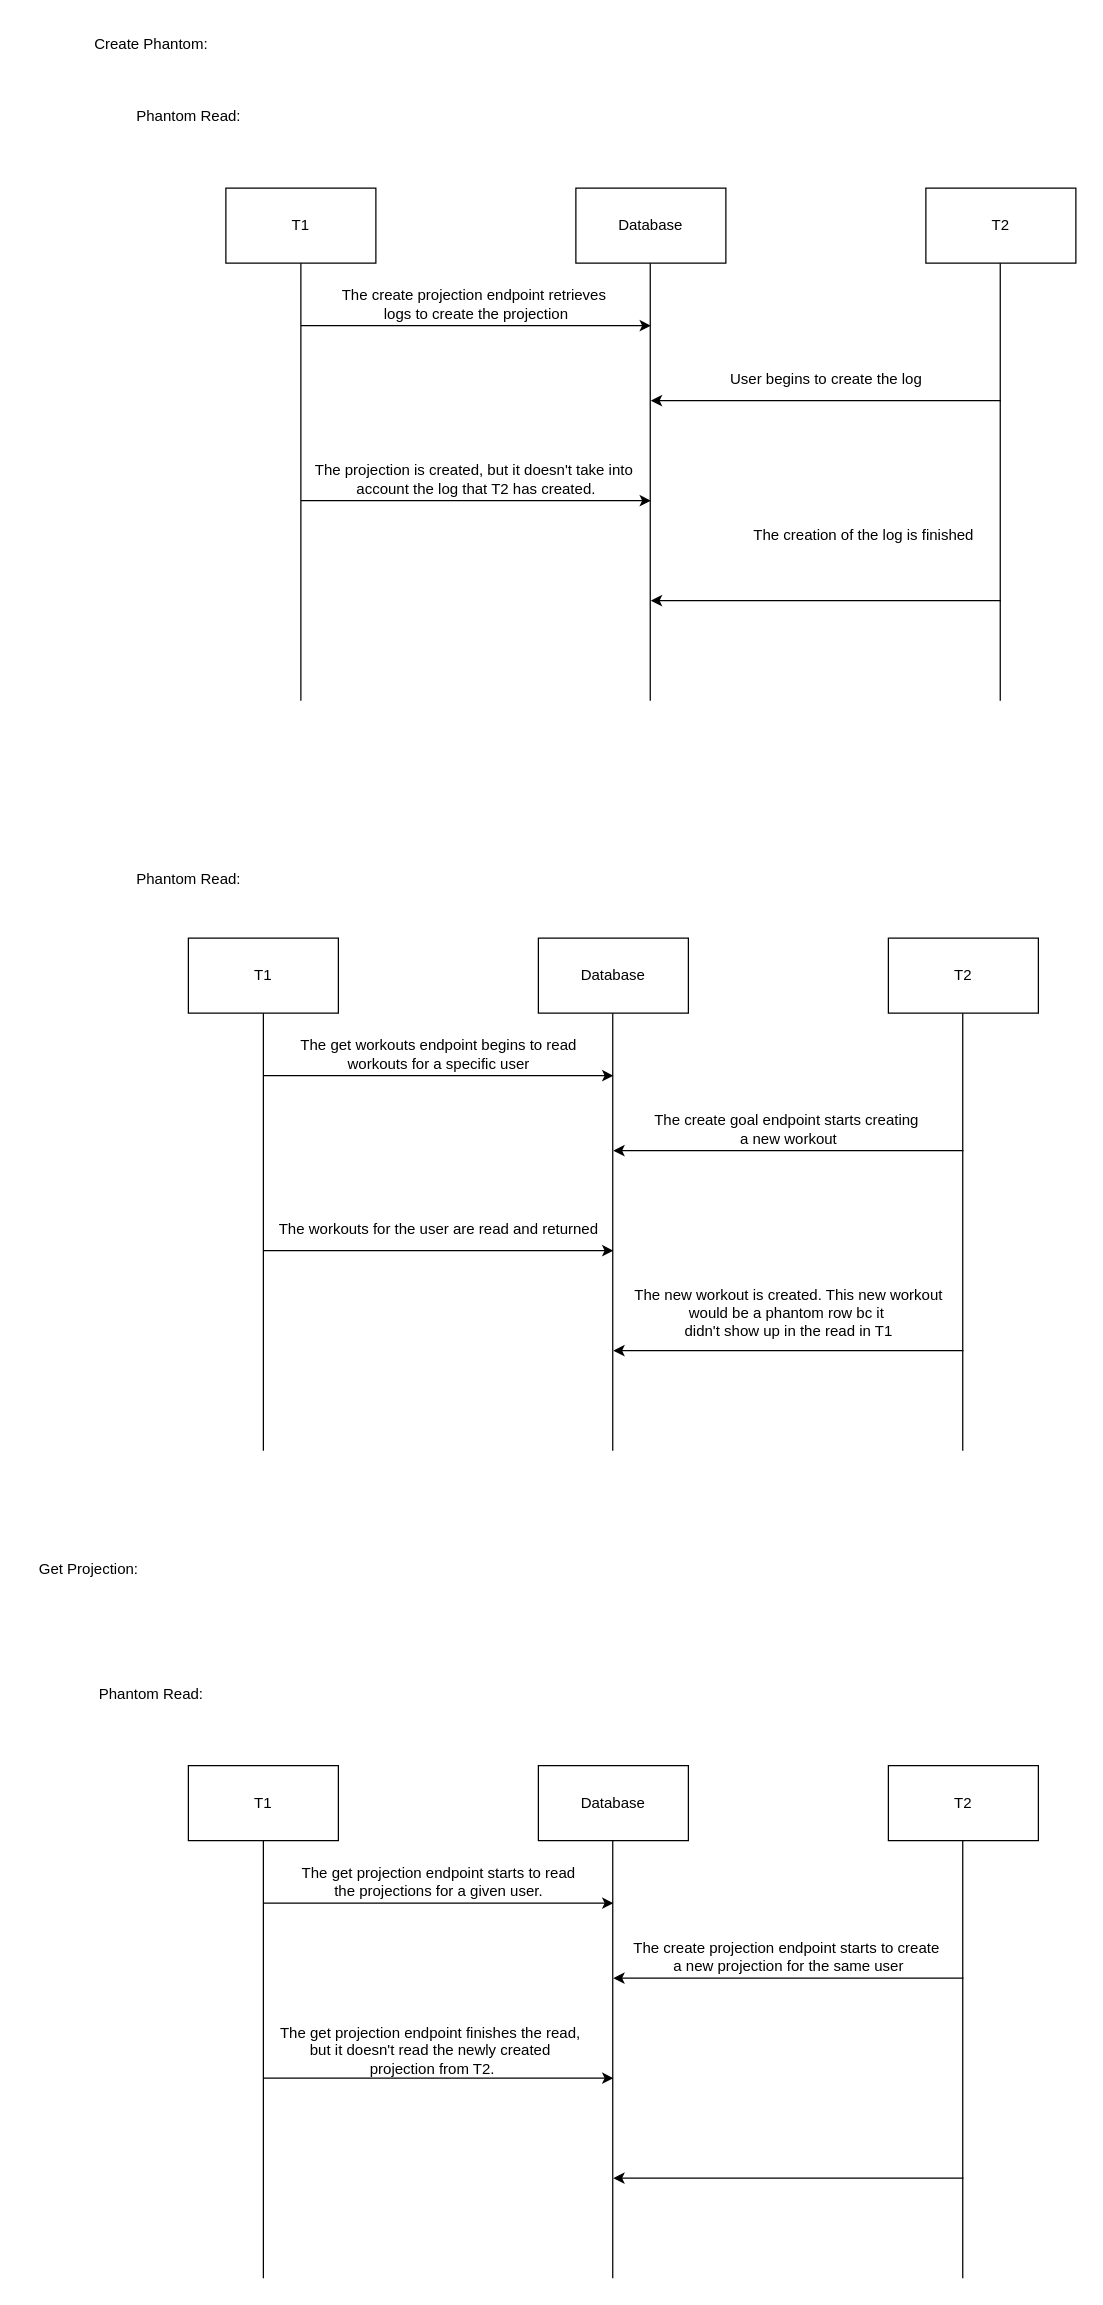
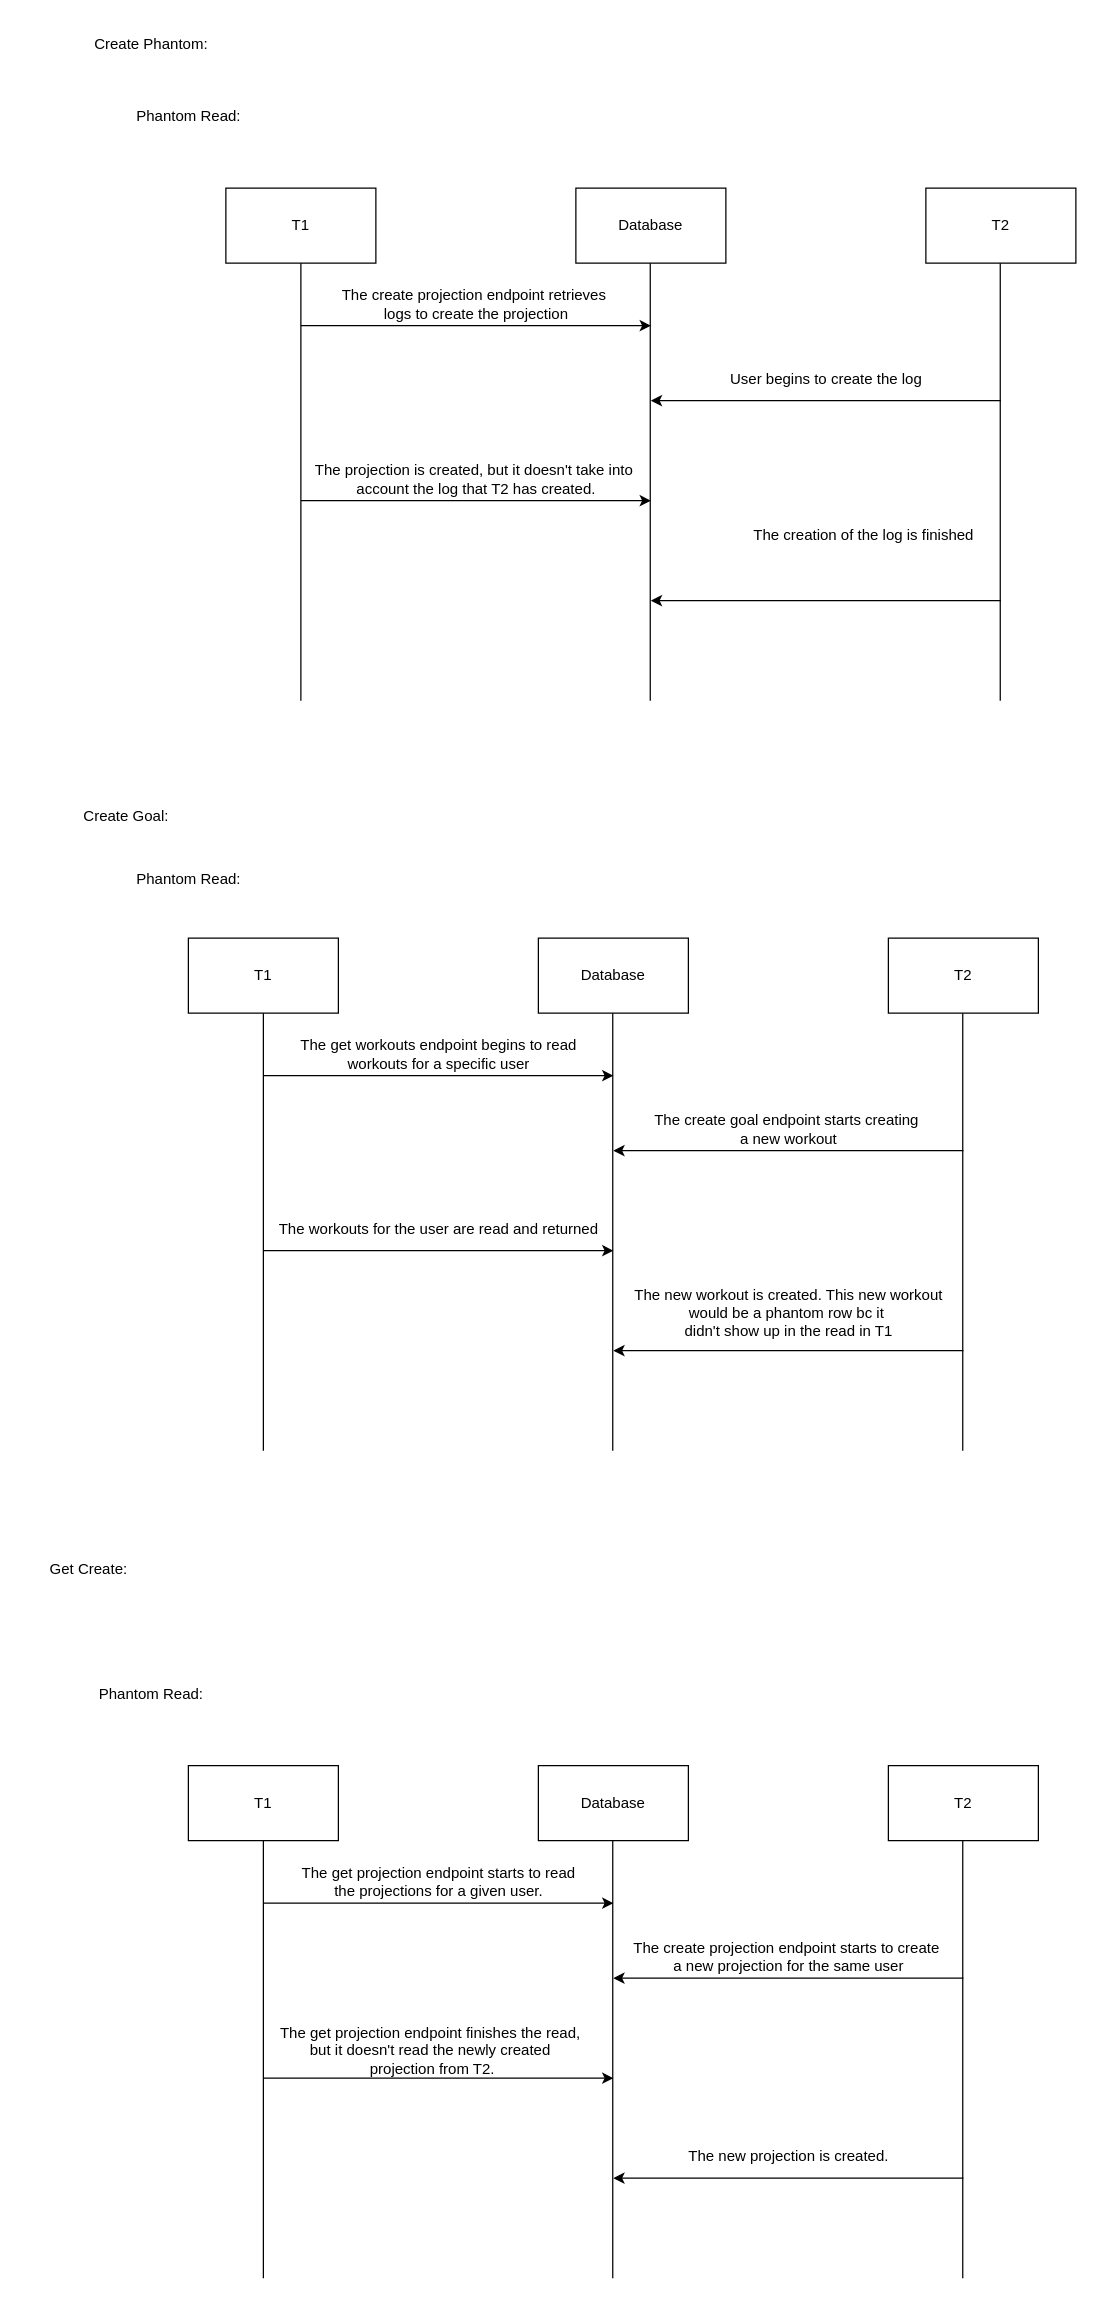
  <mxCell id="0" />
  <mxCell id="1" parent="0" />
  <mxCell id="2" value="T1" style="rounded=0;whiteSpace=wrap;html=1;" vertex="1" parent="1"><mxGeometry x="180" y="150" width="120" height="60" as="geometry" /></mxCell>
  <mxCell id="3" value="Database" style="rounded=0;whiteSpace=wrap;html=1;" vertex="1" parent="1"><mxGeometry x="460" y="150" width="120" height="60" as="geometry" /></mxCell>
  <mxCell id="4" value="T2" style="rounded=0;whiteSpace=wrap;html=1;" vertex="1" parent="1"><mxGeometry x="740" y="150" width="120" height="60" as="geometry" /></mxCell>
  <mxCell id="5" value="" style="endArrow=none;html=1;rounded=0;entryX=0.5;entryY=1;entryDx=0;entryDy=0;" edge="1" parent="1" target="2"><mxGeometry width="50" height="50" relative="1" as="geometry"><mxPoint x="240" y="560" as="sourcePoint" /><mxPoint x="480" y="390" as="targetPoint" /></mxGeometry></mxCell>
  <mxCell id="6" value="" style="endArrow=none;html=1;rounded=0;entryX=0.5;entryY=1;entryDx=0;entryDy=0;" edge="1" parent="1"><mxGeometry width="50" height="50" relative="1" as="geometry"><mxPoint x="799.5" y="560" as="sourcePoint" /><mxPoint x="799.5" y="210" as="targetPoint" /></mxGeometry></mxCell>
  <mxCell id="7" value="" style="endArrow=none;html=1;rounded=0;entryX=0.5;entryY=1;entryDx=0;entryDy=0;" edge="1" parent="1"><mxGeometry width="50" height="50" relative="1" as="geometry"><mxPoint x="519.5" y="560" as="sourcePoint" /><mxPoint x="519.5" y="210" as="targetPoint" /></mxGeometry></mxCell>
  <mxCell id="8" value="Create Phantom:" style="text;html=1;align=center;verticalAlign=middle;resizable=0;points=[];autosize=1;strokeColor=none;fillColor=none;" vertex="1" parent="1"><mxGeometry x="60" y="20" width="120" height="30" as="geometry" /></mxCell>
  <mxCell id="9" value="Phantom Read:" style="text;html=1;align=center;verticalAlign=middle;resizable=0;points=[];autosize=1;strokeColor=none;fillColor=none;" vertex="1" parent="1"><mxGeometry x="95" y="78" width="110" height="30" as="geometry" /></mxCell>
  <mxCell id="10" value="" style="endArrow=classic;html=1;rounded=0;" edge="1" parent="1"><mxGeometry width="50" height="50" relative="1" as="geometry"><mxPoint x="240" y="260" as="sourcePoint" /><mxPoint x="520" y="260" as="targetPoint" /></mxGeometry></mxCell>
  <mxCell id="11" value="The create projection endpoint retrieves&amp;nbsp;&lt;br&gt;logs to create the projection" style="text;html=1;align=center;verticalAlign=middle;resizable=0;points=[];autosize=1;strokeColor=none;fillColor=none;" vertex="1" parent="1"><mxGeometry x="260" y="223" width="240" height="40" as="geometry" /></mxCell>
  <mxCell id="12" value="" style="endArrow=classic;html=1;rounded=0;" edge="1" parent="1"><mxGeometry width="50" height="50" relative="1" as="geometry"><mxPoint x="800" y="320" as="sourcePoint" /><mxPoint x="520" y="320" as="targetPoint" /></mxGeometry></mxCell>
  <mxCell id="13" value="User begins to create the log" style="text;html=1;align=center;verticalAlign=middle;resizable=0;points=[];autosize=1;strokeColor=none;fillColor=none;" vertex="1" parent="1"><mxGeometry x="570" y="288" width="180" height="30" as="geometry" /></mxCell>
  <mxCell id="14" value="" style="endArrow=classic;html=1;rounded=0;" edge="1" parent="1"><mxGeometry width="50" height="50" relative="1" as="geometry"><mxPoint x="240" y="400" as="sourcePoint" /><mxPoint x="520" y="400" as="targetPoint" /></mxGeometry></mxCell>
  <mxCell id="15" value="The projection is created, but it doesn't take into&amp;nbsp;&lt;br&gt;account the log that T2 has created." style="text;html=1;align=center;verticalAlign=middle;resizable=0;points=[];autosize=1;strokeColor=none;fillColor=none;" vertex="1" parent="1"><mxGeometry x="240" y="363" width="280" height="40" as="geometry" /></mxCell>
  <mxCell id="16" value="" style="endArrow=classic;html=1;rounded=0;" edge="1" parent="1"><mxGeometry width="50" height="50" relative="1" as="geometry"><mxPoint x="800" y="480" as="sourcePoint" /><mxPoint x="520" y="480" as="targetPoint" /></mxGeometry></mxCell>
  <mxCell id="17" value="The creation of the log is finished" style="text;html=1;align=center;verticalAlign=middle;resizable=0;points=[];autosize=1;strokeColor=none;fillColor=none;" vertex="1" parent="1"><mxGeometry x="590" y="413" width="200" height="30" as="geometry" /></mxCell>
+ <mxCell id="18" value="Create Goal:" style="text;html=1;align=center;verticalAlign=middle;resizable=0;points=[];autosize=1;strokeColor=none;fillColor=none;" vertex="1" parent="1"><mxGeometry x="55" y="638" width="90" height="30" as="geometry" /></mxCell>
  <mxCell id="19" value="Phantom Read:" style="text;html=1;align=center;verticalAlign=middle;resizable=0;points=[];autosize=1;strokeColor=none;fillColor=none;" vertex="1" parent="1"><mxGeometry x="95" y="688" width="110" height="30" as="geometry" /></mxCell>
  <mxCell id="20" value="T1" style="rounded=0;whiteSpace=wrap;html=1;" vertex="1" parent="1"><mxGeometry x="150" y="750" width="120" height="60" as="geometry" /></mxCell>
  <mxCell id="21" value="Database" style="rounded=0;whiteSpace=wrap;html=1;" vertex="1" parent="1"><mxGeometry x="430" y="750" width="120" height="60" as="geometry" /></mxCell>
  <mxCell id="22" value="T2" style="rounded=0;whiteSpace=wrap;html=1;" vertex="1" parent="1"><mxGeometry x="710" y="750" width="120" height="60" as="geometry" /></mxCell>
  <mxCell id="23" value="" style="endArrow=none;html=1;rounded=0;entryX=0.5;entryY=1;entryDx=0;entryDy=0;" edge="1" parent="1" target="20"><mxGeometry width="50" height="50" relative="1" as="geometry"><mxPoint x="210" y="1160" as="sourcePoint" /><mxPoint x="450" y="990" as="targetPoint" /></mxGeometry></mxCell>
  <mxCell id="24" value="" style="endArrow=none;html=1;rounded=0;entryX=0.5;entryY=1;entryDx=0;entryDy=0;" edge="1" parent="1"><mxGeometry width="50" height="50" relative="1" as="geometry"><mxPoint x="769.5" y="1160" as="sourcePoint" /><mxPoint x="769.5" y="810" as="targetPoint" /></mxGeometry></mxCell>
  <mxCell id="25" value="" style="endArrow=none;html=1;rounded=0;entryX=0.5;entryY=1;entryDx=0;entryDy=0;" edge="1" parent="1"><mxGeometry width="50" height="50" relative="1" as="geometry"><mxPoint x="489.5" y="1160" as="sourcePoint" /><mxPoint x="489.5" y="810" as="targetPoint" /></mxGeometry></mxCell>
  <mxCell id="26" value="" style="endArrow=classic;html=1;rounded=0;" edge="1" parent="1"><mxGeometry width="50" height="50" relative="1" as="geometry"><mxPoint x="210" y="860" as="sourcePoint" /><mxPoint x="490" y="860" as="targetPoint" /></mxGeometry></mxCell>
  <mxCell id="27" value="The get workouts endpoint begins to read&lt;br&gt;workouts for a specific user" style="text;html=1;align=center;verticalAlign=middle;resizable=0;points=[];autosize=1;strokeColor=none;fillColor=none;" vertex="1" parent="1"><mxGeometry x="230" y="823" width="240" height="40" as="geometry" /></mxCell>
  <mxCell id="28" value="" style="endArrow=classic;html=1;rounded=0;" edge="1" parent="1"><mxGeometry width="50" height="50" relative="1" as="geometry"><mxPoint x="770" y="920" as="sourcePoint" /><mxPoint x="490" y="920" as="targetPoint" /></mxGeometry></mxCell>
  <mxCell id="29" value="The create goal endpoint starts creating&amp;nbsp;&lt;br&gt;a new workout" style="text;html=1;align=center;verticalAlign=middle;resizable=0;points=[];autosize=1;strokeColor=none;fillColor=none;" vertex="1" parent="1"><mxGeometry x="510" y="883" width="240" height="40" as="geometry" /></mxCell>
  <mxCell id="30" value="" style="endArrow=classic;html=1;rounded=0;" edge="1" parent="1"><mxGeometry width="50" height="50" relative="1" as="geometry"><mxPoint x="210" y="1000" as="sourcePoint" /><mxPoint x="490" y="1000" as="targetPoint" /></mxGeometry></mxCell>
  <mxCell id="31" value="The workouts for the user are read and returned" style="text;html=1;align=center;verticalAlign=middle;resizable=0;points=[];autosize=1;strokeColor=none;fillColor=none;" vertex="1" parent="1"><mxGeometry x="210" y="968" width="280" height="30" as="geometry" /></mxCell>
  <mxCell id="32" value="" style="endArrow=classic;html=1;rounded=0;" edge="1" parent="1"><mxGeometry width="50" height="50" relative="1" as="geometry"><mxPoint x="770" y="1080" as="sourcePoint" /><mxPoint x="490" y="1080" as="targetPoint" /></mxGeometry></mxCell>
  <mxCell id="33" value="The new workout is created. This new workout&lt;br&gt;would be a phantom row bc it&amp;nbsp;&lt;br&gt;didn't show up in the read in T1" style="text;html=1;align=center;verticalAlign=middle;resizable=0;points=[];autosize=1;strokeColor=none;fillColor=none;" vertex="1" parent="1"><mxGeometry x="495" y="1020" width="270" height="60" as="geometry" /></mxCell>
  <mxCell id="34" value="T1" style="rounded=0;whiteSpace=wrap;html=1;" vertex="1" parent="1"><mxGeometry x="150" y="1412" width="120" height="60" as="geometry" /></mxCell>
  <mxCell id="35" value="Database" style="rounded=0;whiteSpace=wrap;html=1;" vertex="1" parent="1"><mxGeometry x="430" y="1412" width="120" height="60" as="geometry" /></mxCell>
  <mxCell id="36" value="T2" style="rounded=0;whiteSpace=wrap;html=1;" vertex="1" parent="1"><mxGeometry x="710" y="1412" width="120" height="60" as="geometry" /></mxCell>
  <mxCell id="37" value="" style="endArrow=none;html=1;rounded=0;entryX=0.5;entryY=1;entryDx=0;entryDy=0;" edge="1" parent="1" target="34"><mxGeometry width="50" height="50" relative="1" as="geometry"><mxPoint x="210" y="1822" as="sourcePoint" /><mxPoint x="450" y="1652" as="targetPoint" /></mxGeometry></mxCell>
  <mxCell id="38" value="" style="endArrow=none;html=1;rounded=0;entryX=0.5;entryY=1;entryDx=0;entryDy=0;" edge="1" parent="1"><mxGeometry width="50" height="50" relative="1" as="geometry"><mxPoint x="769.5" y="1822" as="sourcePoint" /><mxPoint x="769.5" y="1472" as="targetPoint" /></mxGeometry></mxCell>
  <mxCell id="39" value="" style="endArrow=none;html=1;rounded=0;entryX=0.5;entryY=1;entryDx=0;entryDy=0;" edge="1" parent="1"><mxGeometry width="50" height="50" relative="1" as="geometry"><mxPoint x="489.5" y="1822" as="sourcePoint" /><mxPoint x="489.5" y="1472" as="targetPoint" /></mxGeometry></mxCell>
  <mxCell id="40" value="Phantom Read:" style="text;html=1;align=center;verticalAlign=middle;resizable=0;points=[];autosize=1;strokeColor=none;fillColor=none;" vertex="1" parent="1"><mxGeometry x="65" y="1340" width="110" height="30" as="geometry" /></mxCell>
  <mxCell id="41" value="" style="endArrow=classic;html=1;rounded=0;" edge="1" parent="1"><mxGeometry width="50" height="50" relative="1" as="geometry"><mxPoint x="210" y="1522" as="sourcePoint" /><mxPoint x="490" y="1522" as="targetPoint" /></mxGeometry></mxCell>
  <mxCell id="42" value="The get projection endpoint starts to read&lt;br&gt;the projections for a given user." style="text;html=1;align=center;verticalAlign=middle;resizable=0;points=[];autosize=1;strokeColor=none;fillColor=none;" vertex="1" parent="1"><mxGeometry x="230" y="1485" width="240" height="40" as="geometry" /></mxCell>
  <mxCell id="43" value="" style="endArrow=classic;html=1;rounded=0;" edge="1" parent="1"><mxGeometry width="50" height="50" relative="1" as="geometry"><mxPoint x="770" y="1582" as="sourcePoint" /><mxPoint x="490" y="1582" as="targetPoint" /></mxGeometry></mxCell>
  <mxCell id="44" value="The create projection endpoint starts to create&amp;nbsp;&lt;br&gt;a new projection for the same user" style="text;html=1;align=center;verticalAlign=middle;resizable=0;points=[];autosize=1;strokeColor=none;fillColor=none;" vertex="1" parent="1"><mxGeometry x="495" y="1545" width="270" height="40" as="geometry" /></mxCell>
  <mxCell id="45" value="" style="endArrow=classic;html=1;rounded=0;" edge="1" parent="1"><mxGeometry width="50" height="50" relative="1" as="geometry"><mxPoint x="210" y="1662" as="sourcePoint" /><mxPoint x="490" y="1662" as="targetPoint" /></mxGeometry></mxCell>
  <mxCell id="46" value="The get projection endpoint finishes the read,&amp;nbsp;&lt;br&gt;but it doesn't read the newly created&amp;nbsp;&lt;br&gt;projection from T2." style="text;html=1;align=center;verticalAlign=middle;resizable=0;points=[];autosize=1;strokeColor=none;fillColor=none;" vertex="1" parent="1"><mxGeometry x="210" y="1610" width="270" height="60" as="geometry" /></mxCell>
  <mxCell id="47" value="" style="endArrow=classic;html=1;rounded=0;" edge="1" parent="1"><mxGeometry width="50" height="50" relative="1" as="geometry"><mxPoint x="770" y="1742" as="sourcePoint" /><mxPoint x="490" y="1742" as="targetPoint" /></mxGeometry></mxCell>
- <mxCell id="49" value="Get Projection:" style="text;html=1;align=center;verticalAlign=middle;resizable=0;points=[];autosize=1;strokeColor=none;fillColor=none;" vertex="1" parent="1"><mxGeometry x="20" y="1240" width="100" height="30" as="geometry" /></mxCell>
+ <mxCell id="48" value="The new projection is created." style="text;html=1;align=center;verticalAlign=middle;resizable=0;points=[];autosize=1;strokeColor=none;fillColor=none;" vertex="1" parent="1"><mxGeometry x="540" y="1710" width="180" height="30" as="geometry" /></mxCell>
+ <mxCell id="49" value="Get Create:" style="text;html=1;align=center;verticalAlign=middle;resizable=0;points=[];autosize=1;strokeColor=none;fillColor=none;" vertex="1" parent="1"><mxGeometry x="20" y="1240" width="100" height="30" as="geometry" /></mxCell>
